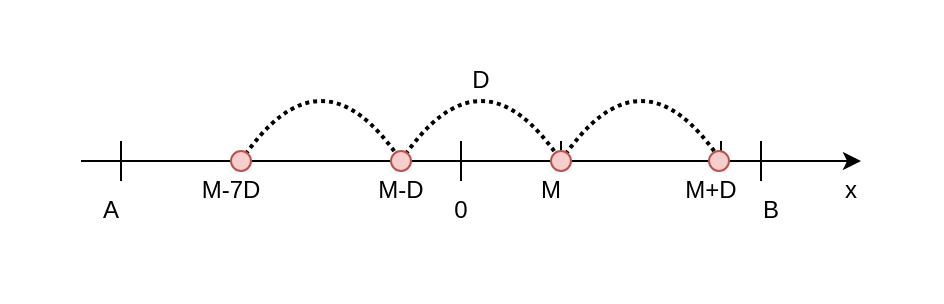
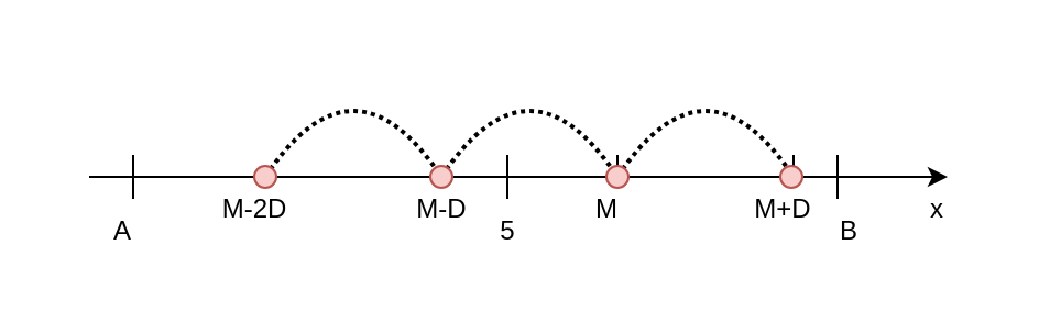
  <mxCell id="0" />
  <mxCell id="1" parent="0" />
  <mxCell id="2" value="" style="rounded=0;whiteSpace=wrap;html=1;fillStyle=solid;fillColor=default;strokeColor=none;" vertex="1" parent="1"><mxGeometry x="20" y="25" width="430" height="105" as="geometry" /></mxCell>
  <mxCell id="3" value="" style="endArrow=classic;html=1;" edge="1" parent="1"><mxGeometry width="50" height="50" relative="1" as="geometry"><mxPoint x="40" y="80" as="sourcePoint" /><mxPoint x="430" y="80" as="targetPoint" /></mxGeometry></mxCell>
  <mxCell id="4" value="" style="endArrow=none;html=1;" edge="1" parent="1"><mxGeometry width="50" height="50" relative="1" as="geometry"><mxPoint x="230" y="90" as="sourcePoint" /><mxPoint x="230" y="70" as="targetPoint" /></mxGeometry></mxCell>
- <mxCell id="5" value="0" style="text;html=1;align=center;verticalAlign=middle;resizable=0;points=[];autosize=1;strokeColor=none;fillColor=none;" vertex="1" parent="1"><mxGeometry x="215" y="90" width="30" height="30" as="geometry" /></mxCell>
+ <mxCell id="5" value="5" style="text;html=1;align=center;verticalAlign=middle;resizable=0;points=[];autosize=1;strokeColor=none;fillColor=none;" vertex="1" parent="1"><mxGeometry x="215" y="90" width="30" height="30" as="geometry" /></mxCell>
  <mxCell id="6" value="x" style="text;html=1;align=center;verticalAlign=middle;resizable=0;points=[];autosize=1;strokeColor=none;fillColor=none;" vertex="1" parent="1"><mxGeometry x="410" y="80" width="30" height="30" as="geometry" /></mxCell>
  <mxCell id="7" value="" style="endArrow=none;html=1;" edge="1" parent="1"><mxGeometry width="50" height="50" relative="1" as="geometry"><mxPoint x="60" y="90" as="sourcePoint" /><mxPoint x="60" y="70" as="targetPoint" /></mxGeometry></mxCell>
  <mxCell id="8" value="" style="endArrow=none;html=1;" edge="1" parent="1"><mxGeometry width="50" height="50" relative="1" as="geometry"><mxPoint x="380" y="90" as="sourcePoint" /><mxPoint x="380" y="70" as="targetPoint" /></mxGeometry></mxCell>
  <mxCell id="9" value="A" style="text;html=1;align=center;verticalAlign=middle;resizable=0;points=[];autosize=1;strokeColor=none;fillColor=none;" vertex="1" parent="1"><mxGeometry x="40" y="90" width="30" height="30" as="geometry" /></mxCell>
  <mxCell id="10" value="B" style="text;html=1;align=center;verticalAlign=middle;resizable=0;points=[];autosize=1;strokeColor=none;fillColor=none;" vertex="1" parent="1"><mxGeometry x="370" y="90" width="30" height="30" as="geometry" /></mxCell>
  <mxCell id="11" value="" style="endArrow=none;html=1;" edge="1" parent="1"><mxGeometry width="50" height="50" relative="1" as="geometry"><mxPoint x="280" y="80" as="sourcePoint" /><mxPoint x="280" y="70" as="targetPoint" /></mxGeometry></mxCell>
  <mxCell id="12" value="M" style="text;html=1;align=center;verticalAlign=middle;resizable=0;points=[];autosize=1;strokeColor=none;fillColor=none;" vertex="1" parent="1"><mxGeometry x="260" y="80" width="30" height="30" as="geometry" /></mxCell>
  <mxCell id="13" value="" style="endArrow=none;html=1;" edge="1" parent="1"><mxGeometry width="50" height="50" relative="1" as="geometry"><mxPoint x="360" y="80" as="sourcePoint" /><mxPoint x="360" y="70" as="targetPoint" /></mxGeometry></mxCell>
  <mxCell id="14" value="M+D" style="text;html=1;align=center;verticalAlign=middle;resizable=0;points=[];autosize=1;strokeColor=none;fillColor=none;" vertex="1" parent="1"><mxGeometry x="330" y="80" width="50" height="30" as="geometry" /></mxCell>
  <mxCell id="15" value="" style="endArrow=none;dashed=1;html=1;dashPattern=1 1;strokeWidth=2;curved=1;" edge="1" parent="1"><mxGeometry width="50" height="50" relative="1" as="geometry"><mxPoint x="200" y="80" as="sourcePoint" /><mxPoint x="280" y="80" as="targetPoint" /><Array as="points"><mxPoint x="240" y="20" /></Array></mxGeometry></mxCell>
  <mxCell id="16" value="" style="endArrow=none;dashed=1;html=1;dashPattern=1 1;strokeWidth=2;curved=1;" edge="1" parent="1"><mxGeometry width="50" height="50" relative="1" as="geometry"><mxPoint x="280" y="80" as="sourcePoint" /><mxPoint x="360" y="80" as="targetPoint" /><Array as="points"><mxPoint x="320" y="20" /></Array></mxGeometry></mxCell>
  <mxCell id="17" value="" style="endArrow=none;dashed=1;html=1;dashPattern=1 1;strokeWidth=2;curved=1;" edge="1" parent="1"><mxGeometry width="50" height="50" relative="1" as="geometry"><mxPoint x="120" y="80" as="sourcePoint" /><mxPoint x="200" y="80" as="targetPoint" /><Array as="points"><mxPoint x="160" y="20" /></Array></mxGeometry></mxCell>
  <mxCell id="18" value="M-D" style="text;html=1;align=center;verticalAlign=middle;resizable=0;points=[];autosize=1;strokeColor=none;fillColor=none;" vertex="1" parent="1"><mxGeometry x="175" y="80" width="50" height="30" as="geometry" /></mxCell>
- <mxCell id="19" value="M-7D" style="text;html=1;align=center;verticalAlign=middle;resizable=0;points=[];autosize=1;strokeColor=none;fillColor=none;" vertex="1" parent="1"><mxGeometry x="90" y="80" width="50" height="30" as="geometry" /></mxCell>
- <mxCell id="20" value="D" style="text;html=1;align=center;verticalAlign=middle;resizable=0;points=[];autosize=1;strokeColor=none;fillColor=none;" vertex="1" parent="1"><mxGeometry x="225" y="25" width="30" height="30" as="geometry" /></mxCell>
+ <mxCell id="19" value="M-2D" style="text;html=1;align=center;verticalAlign=middle;resizable=0;points=[];autosize=1;strokeColor=none;fillColor=none;" vertex="1" parent="1"><mxGeometry x="90" y="80" width="50" height="30" as="geometry" /></mxCell>
  <mxCell id="21" value="" style="ellipse;whiteSpace=wrap;html=1;aspect=fixed;fillStyle=solid;fillColor=#f8cecc;strokeColor=#b85450;" vertex="1" parent="1"><mxGeometry x="115" y="75" width="10" height="10" as="geometry" /></mxCell>
  <mxCell id="22" value="" style="ellipse;whiteSpace=wrap;html=1;aspect=fixed;fillStyle=solid;fillColor=#f8cecc;strokeColor=#b85450;" vertex="1" parent="1"><mxGeometry x="195" y="75" width="10" height="10" as="geometry" /></mxCell>
  <mxCell id="23" value="" style="ellipse;whiteSpace=wrap;html=1;aspect=fixed;fillStyle=solid;fillColor=#f8cecc;strokeColor=#b85450;" vertex="1" parent="1"><mxGeometry x="275" y="75" width="10" height="10" as="geometry" /></mxCell>
  <mxCell id="24" value="" style="ellipse;whiteSpace=wrap;html=1;aspect=fixed;fillStyle=solid;fillColor=#f8cecc;strokeColor=#b85450;" vertex="1" parent="1"><mxGeometry x="354" y="75" width="10" height="10" as="geometry" /></mxCell>
